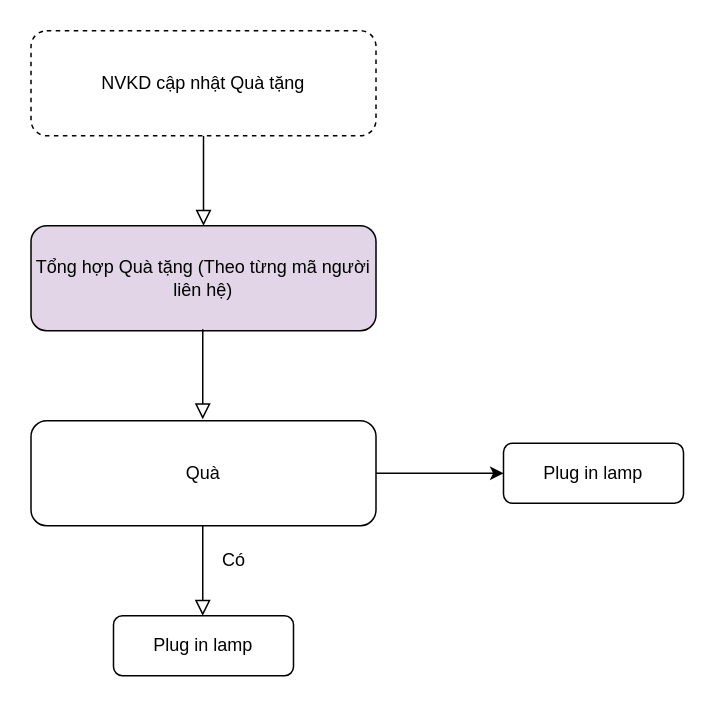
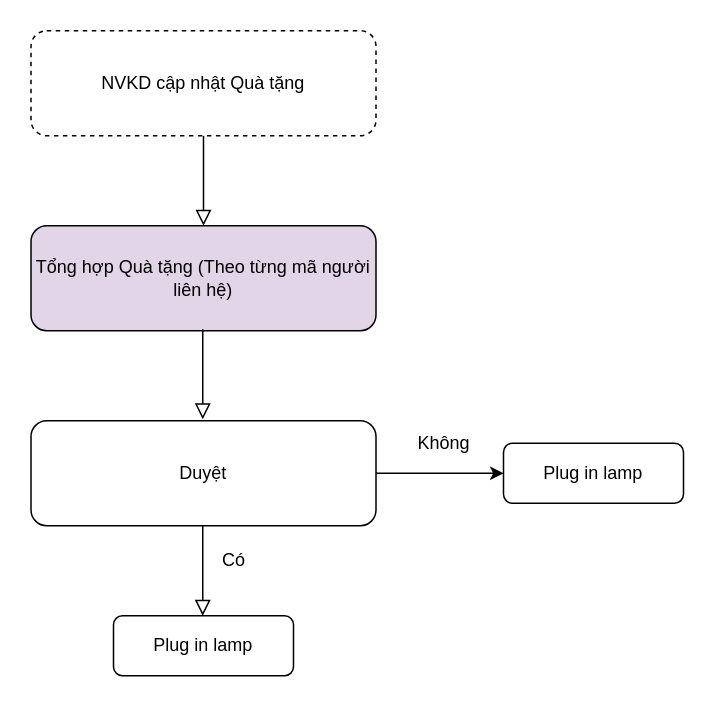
  <mxCell id="0" />
  <mxCell id="1" parent="0" />
  <mxCell id="2" value="" style="rounded=0;html=1;jettySize=auto;orthogonalLoop=1;fontSize=11;endArrow=block;endFill=0;endSize=8;strokeWidth=1;shadow=0;labelBackgroundColor=none;edgeStyle=orthogonalEdgeStyle;entryX=0.5;entryY=0;entryDx=0;entryDy=0;" parent="1" source="3" edge="1"><mxGeometry relative="1" as="geometry"><mxPoint x="135" y="150" as="targetPoint" /><Array as="points" /></mxGeometry></mxCell>
  <mxCell id="3" value="NVKD cập nhật Quà tặng" style="rounded=1;whiteSpace=wrap;html=1;fontSize=12;glass=0;strokeWidth=1;shadow=0;dashed=1;" parent="1" vertex="1"><mxGeometry x="20" y="20" width="230" height="70" as="geometry" /></mxCell>
  <mxCell id="4" value="Plug in lamp" style="rounded=1;whiteSpace=wrap;html=1;fontSize=12;glass=0;strokeWidth=1;shadow=0;" parent="1" vertex="1"><mxGeometry x="75" y="410" width="120" height="40" as="geometry" /></mxCell>
  <mxCell id="5" value="Tổng hợp Quà tặng (Theo từng mã người liên hệ)" style="rounded=1;whiteSpace=wrap;html=1;fontSize=12;glass=0;strokeWidth=1;shadow=0;fillColor=#e1d5e7;" vertex="1" parent="1"><mxGeometry x="20" y="150" width="230" height="70" as="geometry" /></mxCell>
  <mxCell id="6" style="edgeStyle=orthogonalEdgeStyle;rounded=0;orthogonalLoop=1;jettySize=auto;html=1;entryX=0;entryY=0.5;entryDx=0;entryDy=0;" edge="1" parent="1" source="7" target="11"><mxGeometry relative="1" as="geometry" /></mxCell>
- <mxCell id="7" value="Quà" style="rounded=1;whiteSpace=wrap;html=1;fontSize=12;glass=0;strokeWidth=1;shadow=0;" vertex="1" parent="1"><mxGeometry x="20" y="280" width="230" height="70" as="geometry" /></mxCell>
+ <mxCell id="7" value="Duyệt" style="rounded=1;whiteSpace=wrap;html=1;fontSize=12;glass=0;strokeWidth=1;shadow=0;" vertex="1" parent="1"><mxGeometry x="20" y="280" width="230" height="70" as="geometry" /></mxCell>
  <mxCell id="8" value="" style="rounded=0;html=1;jettySize=auto;orthogonalLoop=1;fontSize=11;endArrow=block;endFill=0;endSize=8;strokeWidth=1;shadow=0;labelBackgroundColor=none;edgeStyle=orthogonalEdgeStyle;entryX=0.5;entryY=0;entryDx=0;entryDy=0;" edge="1" parent="1"><mxGeometry relative="1" as="geometry"><mxPoint x="134.5" y="219" as="sourcePoint" /><mxPoint x="134.5" y="279" as="targetPoint" /><Array as="points" /></mxGeometry></mxCell>
  <mxCell id="9" value="" style="rounded=0;html=1;jettySize=auto;orthogonalLoop=1;fontSize=11;endArrow=block;endFill=0;endSize=8;strokeWidth=1;shadow=0;labelBackgroundColor=none;edgeStyle=orthogonalEdgeStyle;entryX=0.5;entryY=0;entryDx=0;entryDy=0;" edge="1" parent="1"><mxGeometry relative="1" as="geometry"><mxPoint x="134.5" y="350" as="sourcePoint" /><mxPoint x="134.5" y="410" as="targetPoint" /><Array as="points" /></mxGeometry></mxCell>
  <mxCell id="10" value="Có" style="text;html=1;align=center;verticalAlign=middle;resizable=0;points=[];autosize=1;strokeColor=none;fillColor=none;" vertex="1" parent="1"><mxGeometry x="135" y="358" width="40" height="30" as="geometry" /></mxCell>
  <mxCell id="11" value="Plug in lamp" style="rounded=1;whiteSpace=wrap;html=1;fontSize=12;glass=0;strokeWidth=1;shadow=0;" vertex="1" parent="1"><mxGeometry x="335" y="295" width="120" height="40" as="geometry" /></mxCell>
+ <mxCell id="12" value="Không" style="text;html=1;align=center;verticalAlign=middle;resizable=0;points=[];autosize=1;strokeColor=none;fillColor=none;" vertex="1" parent="1"><mxGeometry x="265" y="280" width="60" height="30" as="geometry" /></mxCell>
